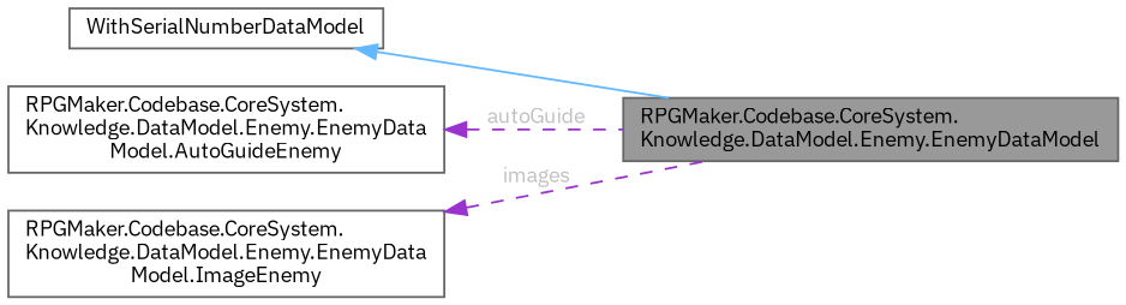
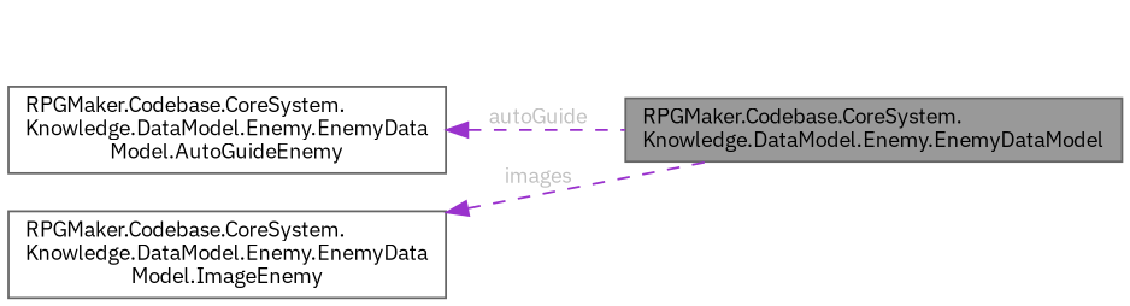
  digraph {
    rankdir=LR
    fontname="IBM Plex Sans"
    node [color=gray40 fillcolor=white fontname="IBM Plex Sans" fontsize=10 shape=box style=filled]
    edge [color=darkorchid3 dir=back fontname="IBM Plex Sans" fontsize=10 labelfontname=Helvetica labelfontsize=10 style=dashed fontcolor=grey]
    n1 [fillcolor=grey60 fontcolor=black height=0.2 label="RPGMaker.Codebase.CoreSystem.\lKnowledge.DataModel.Enemy.EnemyDataModel" width=0.4]
-   n2 [height=0.2 label=WithSerialNumberDataModel width=0.4]
    n3 [height=0.2 label="RPGMaker.Codebase.CoreSystem.\lKnowledge.DataModel.Enemy.EnemyData\lModel.AutoGuideEnemy" width=0.4]
    n4 [height=0.2 label="RPGMaker.Codebase.CoreSystem.\lKnowledge.DataModel.Enemy.EnemyData\lModel.ImageEnemy" width=0.4]
-   n2 -> n1 [color=steelblue1 style=solid fontcolor=""]
    n3 -> n1 [label=" autoGuide"]
    n4 -> n1 [label=" images"]
  }
